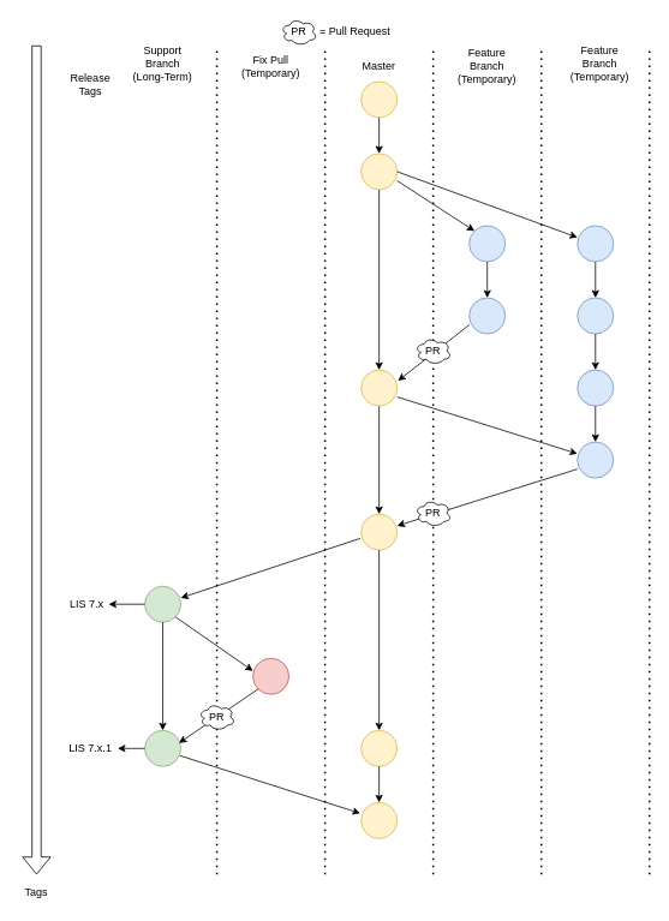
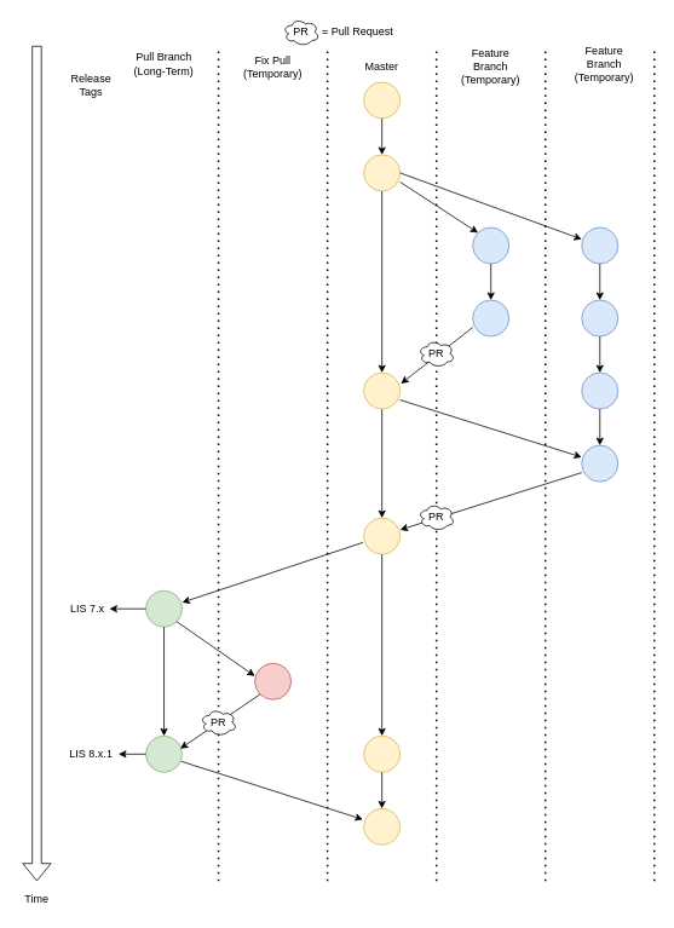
  <mxCell id="0" />
  <mxCell id="1" parent="0" />
  <mxCell id="2" value="" style="ellipse;whiteSpace=wrap;html=1;aspect=fixed;fillColor=#fff2cc;strokeColor=#d6b656;" parent="1" vertex="1"><mxGeometry x="400" y="90" width="40" height="40" as="geometry" /></mxCell>
  <mxCell id="3" value="" style="ellipse;whiteSpace=wrap;html=1;aspect=fixed;fillColor=#fff2cc;strokeColor=#d6b656;" parent="1" vertex="1"><mxGeometry x="400" y="170" width="40" height="40" as="geometry" /></mxCell>
  <mxCell id="4" value="" style="ellipse;whiteSpace=wrap;html=1;aspect=fixed;fillColor=#fff2cc;strokeColor=#d6b656;" parent="1" vertex="1"><mxGeometry x="400" y="570" width="40" height="40" as="geometry" /></mxCell>
  <mxCell id="5" value="" style="ellipse;whiteSpace=wrap;html=1;aspect=fixed;fillColor=#dae8fc;strokeColor=#6c8ebf;" parent="1" vertex="1"><mxGeometry x="520" y="250" width="40" height="40" as="geometry" /></mxCell>
  <mxCell id="6" value="" style="ellipse;whiteSpace=wrap;html=1;aspect=fixed;fillColor=#dae8fc;strokeColor=#6c8ebf;" parent="1" vertex="1"><mxGeometry x="520" y="330" width="40" height="40" as="geometry" /></mxCell>
  <mxCell id="7" value="" style="ellipse;whiteSpace=wrap;html=1;aspect=fixed;fillColor=#d5e8d4;strokeColor=#82b366;" parent="1" vertex="1"><mxGeometry x="160" y="650" width="40" height="40" as="geometry" /></mxCell>
  <mxCell id="8" value="" style="ellipse;whiteSpace=wrap;html=1;aspect=fixed;fillColor=#d5e8d4;strokeColor=#82b366;" parent="1" vertex="1"><mxGeometry x="160" y="810" width="40" height="40" as="geometry" /></mxCell>
  <mxCell id="9" value="" style="endArrow=classic;html=1;exitX=0.5;exitY=1;exitDx=0;exitDy=0;entryX=0.5;entryY=0;entryDx=0;entryDy=0;" parent="1" source="2" target="3" edge="1"><mxGeometry width="50" height="50" relative="1" as="geometry"><mxPoint x="470" y="163" as="sourcePoint" /><mxPoint x="520" y="113" as="targetPoint" /></mxGeometry></mxCell>
  <mxCell id="10" value="" style="endArrow=classic;html=1;entryX=0;entryY=0;entryDx=0;entryDy=0;" parent="1" target="5" edge="1"><mxGeometry width="50" height="50" relative="1" as="geometry"><mxPoint x="440" y="200" as="sourcePoint" /><mxPoint x="510" y="153" as="targetPoint" /></mxGeometry></mxCell>
  <mxCell id="11" value="" style="endArrow=classic;html=1;exitX=0.5;exitY=1;exitDx=0;exitDy=0;entryX=0.5;entryY=0;entryDx=0;entryDy=0;" parent="1" source="5" target="6" edge="1"><mxGeometry width="50" height="50" relative="1" as="geometry"><mxPoint x="240" y="273" as="sourcePoint" /><mxPoint x="290" y="223" as="targetPoint" /></mxGeometry></mxCell>
  <mxCell id="12" value="" style="endArrow=classic;html=1;exitX=-0.025;exitY=0.675;exitDx=0;exitDy=0;entryX=1;entryY=0.325;entryDx=0;entryDy=0;entryPerimeter=0;exitPerimeter=0;" parent="1" source="4" target="7" edge="1"><mxGeometry width="50" height="50" relative="1" as="geometry"><mxPoint x="400" y="673" as="sourcePoint" /><mxPoint x="280" y="683" as="targetPoint" /></mxGeometry></mxCell>
  <mxCell id="13" value="" style="endArrow=classic;html=1;exitX=0.5;exitY=1;exitDx=0;exitDy=0;entryX=0.5;entryY=0;entryDx=0;entryDy=0;" parent="1" source="7" target="8" edge="1"><mxGeometry width="50" height="50" relative="1" as="geometry"><mxPoint x="180" y="933" as="sourcePoint" /><mxPoint x="290" y="913" as="targetPoint" /></mxGeometry></mxCell>
  <mxCell id="14" value="" style="endArrow=classic;html=1;exitX=0.5;exitY=1;exitDx=0;exitDy=0;entryX=0.5;entryY=0;entryDx=0;entryDy=0;" parent="1" source="4" target="17" edge="1"><mxGeometry width="50" height="50" relative="1" as="geometry"><mxPoint x="420" y="693" as="sourcePoint" /><mxPoint x="420" y="973" as="targetPoint" /></mxGeometry></mxCell>
  <mxCell id="15" value="" style="ellipse;whiteSpace=wrap;html=1;aspect=fixed;fillColor=#f8cecc;strokeColor=#b85450;" parent="1" vertex="1"><mxGeometry x="280" y="730" width="40" height="40" as="geometry" /></mxCell>
  <mxCell id="16" value="" style="endArrow=classic;html=1;exitX=1;exitY=1;exitDx=0;exitDy=0;entryX=0;entryY=0.35;entryDx=0;entryDy=0;entryPerimeter=0;" parent="1" source="7" target="15" edge="1"><mxGeometry width="50" height="50" relative="1" as="geometry"><mxPoint x="194.142" y="927.142" as="sourcePoint" /><mxPoint x="276" y="742" as="targetPoint" /></mxGeometry></mxCell>
  <mxCell id="17" value="" style="ellipse;whiteSpace=wrap;html=1;aspect=fixed;fillColor=#fff2cc;strokeColor=#d6b656;" parent="1" vertex="1"><mxGeometry x="400" y="810" width="40" height="40" as="geometry" /></mxCell>
  <mxCell id="18" value="Master" style="text;html=1;strokeColor=none;fillColor=none;align=center;verticalAlign=middle;whiteSpace=wrap;rounded=0;" parent="1" vertex="1"><mxGeometry x="400" y="63" width="40" height="20" as="geometry" /></mxCell>
  <mxCell id="19" value="Feature Branch&lt;br&gt;(Temporary)" style="text;html=1;strokeColor=none;fillColor=none;align=center;verticalAlign=middle;whiteSpace=wrap;rounded=0;" parent="1" vertex="1"><mxGeometry x="515" y="63" width="50" height="20" as="geometry" /></mxCell>
  <mxCell id="20" value="Fix Pull (Temporary)" style="text;html=1;strokeColor=none;fillColor=none;align=center;verticalAlign=middle;whiteSpace=wrap;rounded=0;" parent="1" vertex="1"><mxGeometry x="275" y="63" width="50" height="20" as="geometry" /></mxCell>
- <mxCell id="21" value="Support Branch (Long-Term)" style="text;html=1;strokeColor=none;fillColor=none;align=center;verticalAlign=middle;whiteSpace=wrap;rounded=0;" parent="1" vertex="1"><mxGeometry x="145" y="60" width="70" height="20" as="geometry" /></mxCell>
+ <mxCell id="21" value="Pull Branch (Long-Term)" style="text;html=1;strokeColor=none;fillColor=none;align=center;verticalAlign=middle;whiteSpace=wrap;rounded=0;" parent="1" vertex="1"><mxGeometry x="145" y="60" width="70" height="20" as="geometry" /></mxCell>
  <mxCell id="22" value="" style="endArrow=classic;html=1;exitX=0;exitY=1;exitDx=0;exitDy=0;entryX=0.95;entryY=0.35;entryDx=0;entryDy=0;entryPerimeter=0;" parent="1" source="15" target="8" edge="1"><mxGeometry width="50" height="50" relative="1" as="geometry"><mxPoint x="330" y="560" as="sourcePoint" /><mxPoint x="380" y="510" as="targetPoint" /></mxGeometry></mxCell>
  <mxCell id="23" value="" style="endArrow=none;dashed=1;html=1;dashPattern=1 3;strokeWidth=2;" parent="1" edge="1"><mxGeometry width="50" height="50" relative="1" as="geometry"><mxPoint x="480" y="970" as="sourcePoint" /><mxPoint x="480" y="50" as="targetPoint" /></mxGeometry></mxCell>
  <mxCell id="24" value="" style="endArrow=none;dashed=1;html=1;dashPattern=1 3;strokeWidth=2;" parent="1" edge="1"><mxGeometry width="50" height="50" relative="1" as="geometry"><mxPoint x="240" y="970" as="sourcePoint" /><mxPoint x="240" y="50" as="targetPoint" /></mxGeometry></mxCell>
  <mxCell id="25" value="" style="endArrow=none;dashed=1;html=1;dashPattern=1 3;strokeWidth=2;" parent="1" edge="1"><mxGeometry width="50" height="50" relative="1" as="geometry"><mxPoint x="360" y="970" as="sourcePoint" /><mxPoint x="360" y="50" as="targetPoint" /></mxGeometry></mxCell>
- <mxCell id="26" value="Tags" style="text;html=1;strokeColor=none;fillColor=none;align=center;verticalAlign=middle;whiteSpace=wrap;rounded=0;" parent="1" vertex="1"><mxGeometry x="20" y="980" width="40" height="20" as="geometry" /></mxCell>
+ <mxCell id="26" value="Time" style="text;html=1;strokeColor=none;fillColor=none;align=center;verticalAlign=middle;whiteSpace=wrap;rounded=0;" parent="1" vertex="1"><mxGeometry x="20" y="980" width="40" height="20" as="geometry" /></mxCell>
  <mxCell id="27" value="" style="shape=flexArrow;endArrow=classic;html=1;" parent="1" edge="1"><mxGeometry width="50" height="50" relative="1" as="geometry"><mxPoint x="40" y="50" as="sourcePoint" /><mxPoint x="40" y="970" as="targetPoint" /></mxGeometry></mxCell>
- <mxCell id="28" value="LIS 7.x.1" style="text;html=1;strokeColor=none;fillColor=none;align=center;verticalAlign=middle;whiteSpace=wrap;rounded=0;" parent="1" vertex="1"><mxGeometry x="70" y="820" width="60" height="20" as="geometry" /></mxCell>
+ <mxCell id="28" value="LIS 8.x.1" style="text;html=1;strokeColor=none;fillColor=none;align=center;verticalAlign=middle;whiteSpace=wrap;rounded=0;" parent="1" vertex="1"><mxGeometry x="70" y="820" width="60" height="20" as="geometry" /></mxCell>
  <mxCell id="29" value="" style="endArrow=none;dashed=1;html=1;dashPattern=1 3;strokeWidth=2;" parent="1" edge="1"><mxGeometry width="50" height="50" relative="1" as="geometry"><mxPoint x="600" y="970" as="sourcePoint" /><mxPoint x="600" y="50" as="targetPoint" /></mxGeometry></mxCell>
  <mxCell id="30" value="Release Tags" style="text;html=1;strokeColor=none;fillColor=none;align=center;verticalAlign=middle;whiteSpace=wrap;rounded=0;" parent="1" vertex="1"><mxGeometry x="75" y="83" width="50" height="20" as="geometry" /></mxCell>
  <mxCell id="31" value="Feature Branch&lt;br&gt;(Temporary)" style="text;html=1;strokeColor=none;fillColor=none;align=center;verticalAlign=middle;whiteSpace=wrap;rounded=0;" parent="1" vertex="1"><mxGeometry x="640" y="60" width="50" height="20" as="geometry" /></mxCell>
  <mxCell id="32" value="" style="endArrow=none;dashed=1;html=1;dashPattern=1 3;strokeWidth=2;" parent="1" edge="1"><mxGeometry width="50" height="50" relative="1" as="geometry"><mxPoint x="720" y="970" as="sourcePoint" /><mxPoint x="720" y="50" as="targetPoint" /></mxGeometry></mxCell>
  <mxCell id="33" value="" style="ellipse;whiteSpace=wrap;html=1;aspect=fixed;fillColor=#dae8fc;strokeColor=#6c8ebf;" parent="1" vertex="1"><mxGeometry x="640" y="250" width="40" height="40" as="geometry" /></mxCell>
  <mxCell id="34" value="" style="ellipse;whiteSpace=wrap;html=1;aspect=fixed;fillColor=#dae8fc;strokeColor=#6c8ebf;" parent="1" vertex="1"><mxGeometry x="640" y="330" width="40" height="40" as="geometry" /></mxCell>
  <mxCell id="35" value="" style="ellipse;whiteSpace=wrap;html=1;aspect=fixed;fillColor=#dae8fc;strokeColor=#6c8ebf;" parent="1" vertex="1"><mxGeometry x="640" y="410" width="40" height="40" as="geometry" /></mxCell>
  <mxCell id="36" value="" style="ellipse;whiteSpace=wrap;html=1;aspect=fixed;fillColor=#dae8fc;strokeColor=#6c8ebf;" parent="1" vertex="1"><mxGeometry x="640" y="490" width="40" height="40" as="geometry" /></mxCell>
  <mxCell id="37" style="edgeStyle=orthogonalEdgeStyle;rounded=0;orthogonalLoop=1;jettySize=auto;html=1;exitX=0.5;exitY=1;exitDx=0;exitDy=0;entryX=0.5;entryY=0;entryDx=0;entryDy=0;" parent="1" source="38" target="4" edge="1"><mxGeometry relative="1" as="geometry" /></mxCell>
  <mxCell id="38" value="" style="ellipse;whiteSpace=wrap;html=1;aspect=fixed;fillColor=#fff2cc;strokeColor=#d6b656;" parent="1" vertex="1"><mxGeometry x="400" y="410" width="40" height="40" as="geometry" /></mxCell>
  <mxCell id="39" value="" style="endArrow=classic;html=1;entryX=0;entryY=0.325;entryDx=0;entryDy=0;entryPerimeter=0;" parent="1" target="36" edge="1"><mxGeometry width="50" height="50" relative="1" as="geometry"><mxPoint x="440" y="440" as="sourcePoint" /><mxPoint x="444.142" y="425.858" as="targetPoint" /></mxGeometry></mxCell>
  <mxCell id="40" value="" style="endArrow=classic;html=1;exitX=0.5;exitY=1;exitDx=0;exitDy=0;entryX=0.5;entryY=0;entryDx=0;entryDy=0;" parent="1" source="3" target="38" edge="1"><mxGeometry width="50" height="50" relative="1" as="geometry"><mxPoint x="530" y="490" as="sourcePoint" /><mxPoint x="580" y="440" as="targetPoint" /></mxGeometry></mxCell>
  <mxCell id="41" value="" style="endArrow=classic;html=1;exitX=1;exitY=0.5;exitDx=0;exitDy=0;entryX=0;entryY=0.325;entryDx=0;entryDy=0;entryPerimeter=0;" parent="1" source="3" target="33" edge="1"><mxGeometry width="50" height="50" relative="1" as="geometry"><mxPoint x="470" y="180" as="sourcePoint" /><mxPoint x="520" y="130" as="targetPoint" /></mxGeometry></mxCell>
  <mxCell id="42" value="" style="endArrow=classic;html=1;exitX=0.5;exitY=1;exitDx=0;exitDy=0;entryX=0.5;entryY=0;entryDx=0;entryDy=0;" parent="1" source="33" target="34" edge="1"><mxGeometry width="50" height="50" relative="1" as="geometry"><mxPoint x="530" y="490" as="sourcePoint" /><mxPoint x="580" y="440" as="targetPoint" /></mxGeometry></mxCell>
  <mxCell id="43" value="" style="endArrow=classic;html=1;exitX=0.5;exitY=1;exitDx=0;exitDy=0;entryX=0.5;entryY=0;entryDx=0;entryDy=0;" parent="1" source="34" target="35" edge="1"><mxGeometry width="50" height="50" relative="1" as="geometry"><mxPoint x="530" y="490" as="sourcePoint" /><mxPoint x="580" y="440" as="targetPoint" /></mxGeometry></mxCell>
  <mxCell id="44" value="" style="endArrow=classic;html=1;exitX=0.5;exitY=1;exitDx=0;exitDy=0;entryX=0.5;entryY=0;entryDx=0;entryDy=0;" parent="1" source="35" target="36" edge="1"><mxGeometry width="50" height="50" relative="1" as="geometry"><mxPoint x="530" y="490" as="sourcePoint" /><mxPoint x="580" y="440" as="targetPoint" /></mxGeometry></mxCell>
  <mxCell id="45" value="" style="endArrow=classic;html=1;entryX=1;entryY=0.325;entryDx=0;entryDy=0;entryPerimeter=0;" parent="1" target="4" edge="1"><mxGeometry width="50" height="50" relative="1" as="geometry"><mxPoint x="640" y="520" as="sourcePoint" /><mxPoint x="580" y="440" as="targetPoint" /></mxGeometry></mxCell>
  <mxCell id="46" value="LIS 7.x" style="text;html=1;strokeColor=none;fillColor=none;align=center;verticalAlign=middle;whiteSpace=wrap;rounded=0;" parent="1" vertex="1"><mxGeometry x="66" y="660" width="60" height="20" as="geometry" /></mxCell>
  <mxCell id="47" value="" style="endArrow=classic;html=1;exitX=0;exitY=0.5;exitDx=0;exitDy=0;" parent="1" source="7" edge="1"><mxGeometry width="50" height="50" relative="1" as="geometry"><mxPoint x="140" y="630" as="sourcePoint" /><mxPoint x="120" y="670" as="targetPoint" /></mxGeometry></mxCell>
  <mxCell id="48" value="" style="endArrow=classic;html=1;exitX=0;exitY=0.5;exitDx=0;exitDy=0;" parent="1" source="8" edge="1"><mxGeometry width="50" height="50" relative="1" as="geometry"><mxPoint x="140" y="790" as="sourcePoint" /><mxPoint x="130" y="830" as="targetPoint" /></mxGeometry></mxCell>
  <mxCell id="49" value="" style="endArrow=classic;html=1;entryX=1.025;entryY=0.3;entryDx=0;entryDy=0;entryPerimeter=0;" edge="1" parent="1" target="38"><mxGeometry width="50" height="50" relative="1" as="geometry"><mxPoint x="520" y="360" as="sourcePoint" /><mxPoint x="490" y="380" as="targetPoint" /></mxGeometry></mxCell>
  <mxCell id="50" value="" style="group" vertex="1" connectable="0" parent="1"><mxGeometry x="220" y="780" width="40" height="30" as="geometry" /></mxCell>
  <mxCell id="51" value="" style="ellipse;shape=cloud;whiteSpace=wrap;html=1;shadow=0;" vertex="1" parent="50"><mxGeometry width="40" height="30" as="geometry" /></mxCell>
  <mxCell id="52" value="PR" style="text;html=1;strokeColor=none;fillColor=none;align=center;verticalAlign=middle;whiteSpace=wrap;rounded=0;shadow=0;" vertex="1" parent="50"><mxGeometry y="5" width="40" height="20" as="geometry" /></mxCell>
  <mxCell id="53" value="" style="group" vertex="1" connectable="0" parent="1"><mxGeometry x="460" y="374" width="40" height="30" as="geometry" /></mxCell>
  <mxCell id="54" value="" style="ellipse;shape=cloud;whiteSpace=wrap;html=1;shadow=0;" vertex="1" parent="53"><mxGeometry width="40" height="30" as="geometry" /></mxCell>
  <mxCell id="55" value="PR" style="text;html=1;strokeColor=none;fillColor=none;align=center;verticalAlign=middle;whiteSpace=wrap;rounded=0;shadow=0;" vertex="1" parent="53"><mxGeometry y="5" width="40" height="20" as="geometry" /></mxCell>
  <mxCell id="56" value="" style="group" vertex="1" connectable="0" parent="1"><mxGeometry x="460" y="554" width="40" height="30" as="geometry" /></mxCell>
  <mxCell id="57" value="" style="ellipse;shape=cloud;whiteSpace=wrap;html=1;shadow=0;" vertex="1" parent="56"><mxGeometry width="40" height="30" as="geometry" /></mxCell>
  <mxCell id="58" value="PR" style="text;html=1;strokeColor=none;fillColor=none;align=center;verticalAlign=middle;whiteSpace=wrap;rounded=0;shadow=0;" vertex="1" parent="56"><mxGeometry y="5" width="40" height="20" as="geometry" /></mxCell>
  <mxCell id="59" value="" style="ellipse;whiteSpace=wrap;html=1;aspect=fixed;fillColor=#fff2cc;strokeColor=#d6b656;" vertex="1" parent="1"><mxGeometry x="400" y="890" width="40" height="40" as="geometry" /></mxCell>
  <mxCell id="60" value="" style="endArrow=classic;html=1;exitX=0.975;exitY=0.7;exitDx=0;exitDy=0;entryX=-0.025;entryY=0.3;entryDx=0;entryDy=0;entryPerimeter=0;exitPerimeter=0;" edge="1" parent="1" source="8" target="59"><mxGeometry width="50" height="50" relative="1" as="geometry"><mxPoint x="320" y="840" as="sourcePoint" /><mxPoint x="370" y="790" as="targetPoint" /></mxGeometry></mxCell>
  <mxCell id="61" value="" style="endArrow=classic;html=1;entryX=0.5;entryY=0;entryDx=0;entryDy=0;" edge="1" parent="1" target="59"><mxGeometry width="50" height="50" relative="1" as="geometry"><mxPoint x="420" y="850" as="sourcePoint" /><mxPoint x="370" y="790" as="targetPoint" /></mxGeometry></mxCell>
  <mxCell id="62" value="" style="group" vertex="1" connectable="0" parent="1"><mxGeometry x="311" y="20" width="40" height="30" as="geometry" /></mxCell>
  <mxCell id="63" value="" style="ellipse;shape=cloud;whiteSpace=wrap;html=1;shadow=0;" vertex="1" parent="62"><mxGeometry width="40" height="30" as="geometry" /></mxCell>
  <mxCell id="64" value="PR" style="text;html=1;strokeColor=none;fillColor=none;align=center;verticalAlign=middle;whiteSpace=wrap;rounded=0;shadow=0;" vertex="1" parent="62"><mxGeometry y="5" width="40" height="20" as="geometry" /></mxCell>
  <mxCell id="65" value="= Pull Request" style="text;html=1;strokeColor=none;fillColor=none;align=center;verticalAlign=middle;whiteSpace=wrap;rounded=0;shadow=0;" vertex="1" parent="1"><mxGeometry x="346" y="25" width="95" height="20" as="geometry" /></mxCell>
